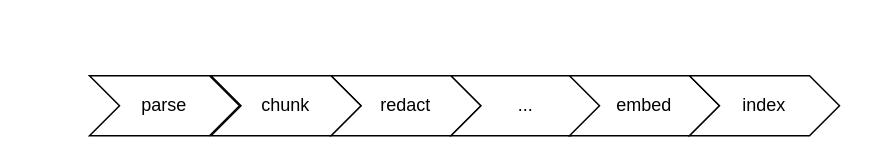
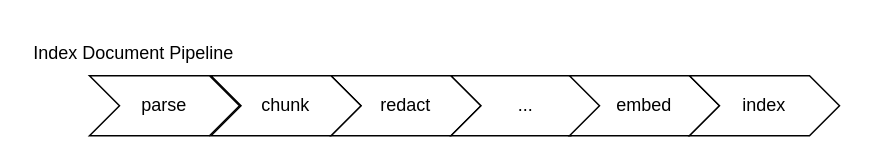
  <mxCell id="0" />
  <mxCell id="1" parent="0" />
+ <mxCell id="2" value="Index Document Pipeline" style="text;html=1;align=left;verticalAlign=middle;whiteSpace=wrap;rounded=0;" parent="1" vertex="1"><mxGeometry x="20" y="20" width="210" height="30" as="geometry" /></mxCell>
  <mxCell id="3" value="parse" style="shape=step;perimeter=stepPerimeter;whiteSpace=wrap;html=1;fixedSize=1;" parent="1" vertex="1"><mxGeometry x="59" y="50" width="100" height="40" as="geometry" /></mxCell>
  <mxCell id="4" value="redact" style="shape=step;perimeter=stepPerimeter;whiteSpace=wrap;html=1;fixedSize=1;" parent="1" vertex="1"><mxGeometry x="220" y="50" width="100" height="40" as="geometry" /></mxCell>
  <mxCell id="5" value="..." style="shape=step;perimeter=stepPerimeter;whiteSpace=wrap;html=1;fixedSize=1;" parent="1" vertex="1"><mxGeometry x="300" y="50" width="100" height="40" as="geometry" /></mxCell>
  <mxCell id="6" value="chunk" style="shape=step;perimeter=stepPerimeter;whiteSpace=wrap;html=1;fixedSize=1;" parent="1" vertex="1"><mxGeometry x="140" y="50" width="100" height="40" as="geometry" /></mxCell>
  <mxCell id="7" value="embed" style="shape=step;perimeter=stepPerimeter;whiteSpace=wrap;html=1;fixedSize=1;" parent="1" vertex="1"><mxGeometry x="379" y="50" width="100" height="40" as="geometry" /></mxCell>
  <mxCell id="8" value="index" style="shape=step;perimeter=stepPerimeter;whiteSpace=wrap;html=1;fixedSize=1;" parent="1" vertex="1"><mxGeometry x="459" y="50" width="100" height="40" as="geometry" /></mxCell>
